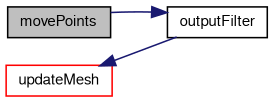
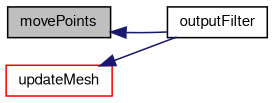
  digraph {
    rankdir=LR
    node [color=black fontname=FreeSans fontsize=10 shape=record]
    edge [color=midnightblue dir=back fontname=FreeSans fontsize=10 labelfontname=FreeSans labelfontsize=10 style=solid]
    n1 [fillcolor=grey75 fontcolor=black height=0.2 label=movePoints style=filled width=0.4]
    n2 [height=0.2 label=outputFilter width=0.4]
    n3 [color=red height=0.2 label=updateMesh width=0.4]
-   n2 -> n1
+   n1 -> n2
    n3 -> n2
  }
